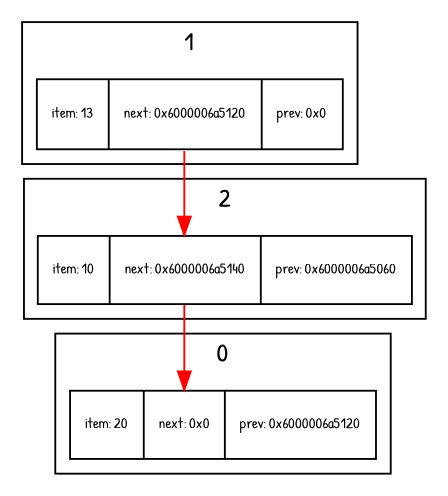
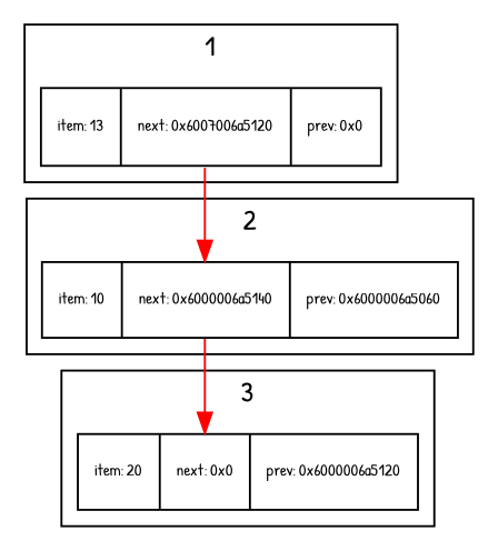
  digraph {
    fontname="Patrick Hand"
    rankdir=TB
    node [fontname="Patrick Hand" fontsize=8 shape=record]
    edge [color=red fontname="Patrick Hand" headport=n tailport=n]
-   n1 [label="item: 13 | <n>next: 0x6000006a5120 | <p>prev: 0x0"]
+   n1 [label="item: 13 | <n>next: 0x6007006a5120 | <p>prev: 0x0"]
    n2 [label="item: 10 | <n>next: 0x6000006a5140 | <p>prev: 0x6000006a5060"]
    n3 [label="item: 20 | <n>next: 0x0 | <p>prev: 0x6000006a5120"]
    subgraph cluster_1 {
      label=1
      n1
    }
    subgraph cluster_2 {
      label=2
      n2
    }
    subgraph cluster_3 {
-     label=0
+     label=3
      n3
    }
    n1 -> n2
    n2 -> n3
  }
